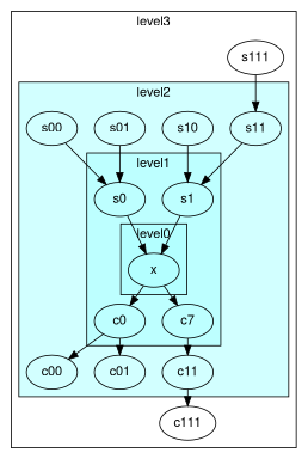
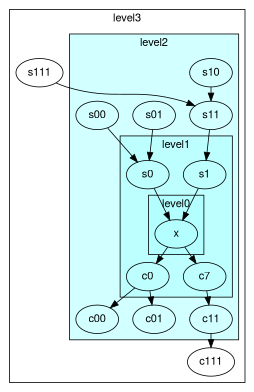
  digraph {
    fontname="Helvetica,Arial,sans-serif"
    nodesep=0.25
    ranksep=0.25
    node [fontname="Helvetica,Arial,sans-serif"]
    edge [fontname="Helvetica,Arial,sans-serif"]
    n1 [label=x]
    n2 [label=s1]
    n3 [label=s0]
    n4 [label=c0]
    n5 [label=c7]
    n6 [label=s11]
    n7 [label=s10]
    n8 [label=s01]
    n9 [label=s00]
    n10 [label=c00]
    n11 [label=c01]
    n12 [label=c11]
    n13 [label=s111]
    n14 [label=c111]
    subgraph cluster_1 {
      label=level3
      n13
      n14
      subgraph cluster_2 {
        fillcolor="#AAFFFF88"
        label=level2
        style=filled
        n6
        n7
        n8
        n9
        n10
        n11
        n12
        subgraph cluster_3 {
          fillcolor="#AAFFFF88"
          label=level1
          style=filled
          n2
          n3
          n4
          n5
          subgraph cluster_4 {
            fillcolor="#AAFFFF88"
            label=level0
            style=filled
            n1
          }
        }
      }
    }
    n1 -> n4
    n1 -> n5
    n2 -> n1
    n3 -> n1
    n4 -> n10
    n4 -> n11
    n5 -> n12
    n6 -> n2
-   n7 -> n2
+   n7 -> n6
    n8 -> n3
    n9 -> n3
    n12 -> n14
    n13 -> n6
  }
